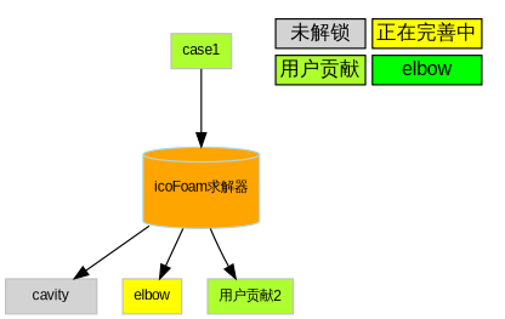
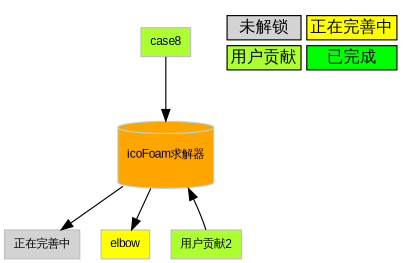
  digraph {
    node [color=gray fillcolor=greenyellow fontname=Arial fontsize=10 shape=box style=filled]
    n1 [color=lightblue fillcolor=orange height=.8 label="icoFoam求解器" shape=cylinder width=.8]
-   n2 [fillcolor=lightgray height=.35 label=cavity width=.35]
+   n2 [fillcolor=lightgray height=.35 label="正在完善中" width=.35]
    n3 [fillcolor=yellow height=.35 label=elbow width=.35]
    n4 [height=.35 label="用户贡献2" width=.35]
-   n5 [height=.35 label=case1 width=.35]
-   n6 [label=<      <table border="0" cellborder="1" cellspacing="5">        <tr>        <td bgcolor="lightgray">未解锁</td>        <td bgcolor="yellow"><font color="black">正在完善中</font></td>        </tr>        <tr>         <td bgcolor="greenyellow"><font color="black">用户贡献</font></td>         <td bgcolor="lime"><font color="black">elbow</font></td>        </tr>      </table>> shape=plaintext color="" fillcolor="" fontsize="" style=""]
+   n5 [height=.35 label=case8 width=.35]
+   n6 [label=<      <table border="0" cellborder="1" cellspacing="5">        <tr>        <td bgcolor="lightgray">未解锁</td>        <td bgcolor="yellow"><font color="black">正在完善中</font></td>        </tr>        <tr>         <td bgcolor="greenyellow"><font color="black">用户贡献</font></td>         <td bgcolor="lime"><font color="black">已完成</font></td>        </tr>      </table>> shape=plaintext color="" fillcolor="" fontsize="" style=""]
    n1 -> n2
    n1 -> n3
-   n1 -> n4
+   n4 -> n1
    n5 -> n1
  }
